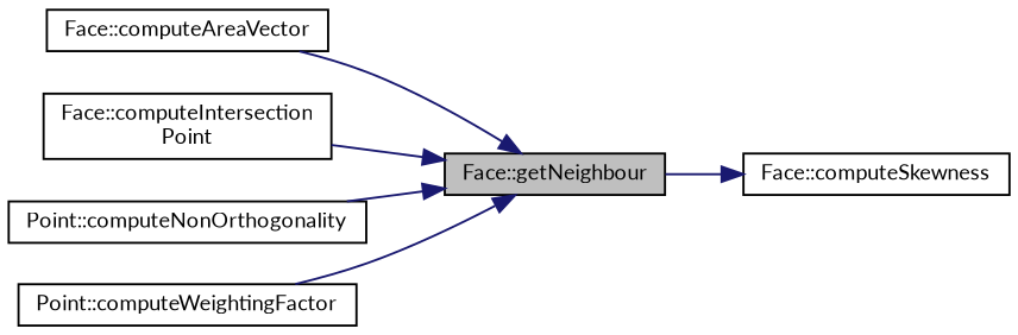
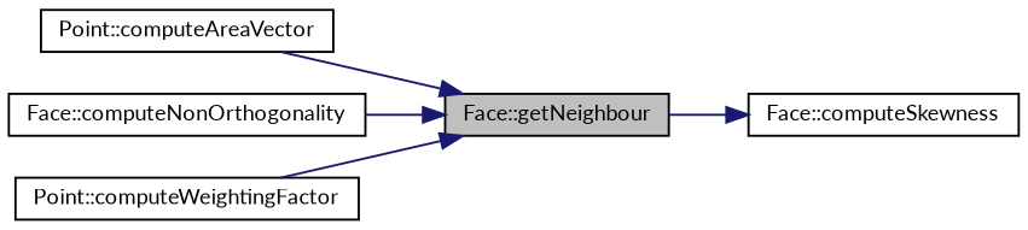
  digraph {
    fontname=Lato
    rankdir=RL
    node [color=black fontname=Lato fontsize=10 shape=record]
    edge [color=midnightblue dir=back fontname=Lato fontsize=10 labelfontname=Helvetica labelfontsize=10 style=solid]
    n1 [fillcolor=grey75 fontcolor=black height=0.2 label="Face::getNeighbour" style=filled width=0.4]
-   n2 [height=0.2 label="Face::computeAreaVector" width=0.4]
-   n3 [height=0.2 label="Face::computeIntersection\lPoint" width=0.4]
-   n4 [height=0.2 label="Point::computeNonOrthogonality" width=0.4]
+   n2 [height=0.2 label="Point::computeAreaVector" width=0.4]
+   n4 [height=0.2 label="Face::computeNonOrthogonality" width=0.4]
    n5 [height=0.2 label="Point::computeWeightingFactor" width=0.4]
    n6 [height=0.2 label="Face::computeSkewness" width=0.4]
    n1 -> n2
-   n1 -> n3
    n1 -> n4
    n1 -> n5
    n6 -> n1
  }
